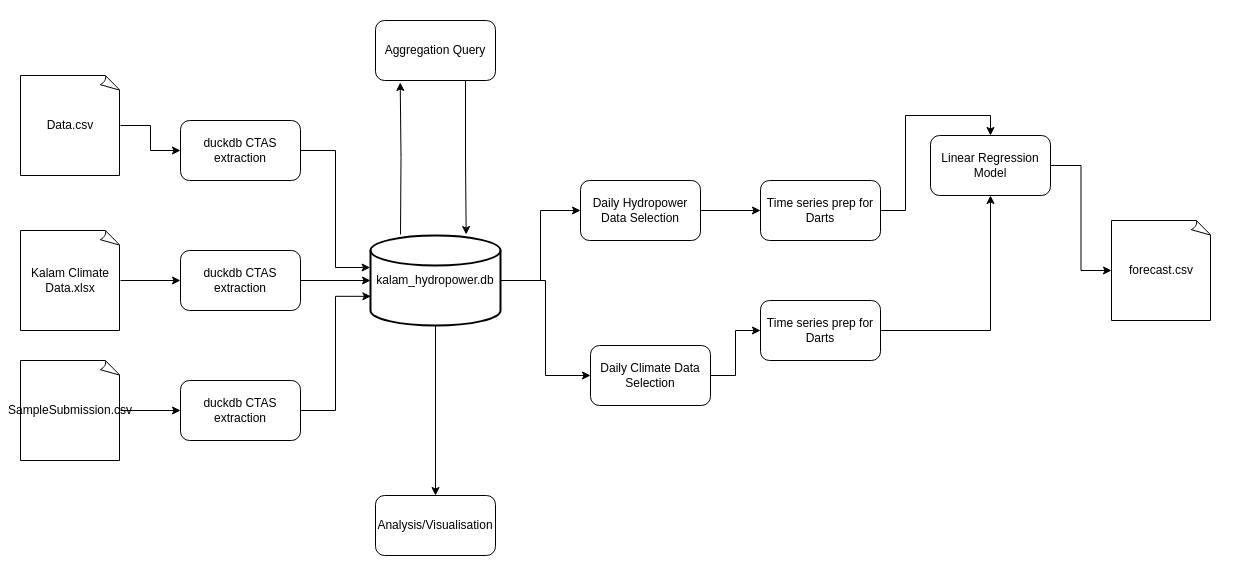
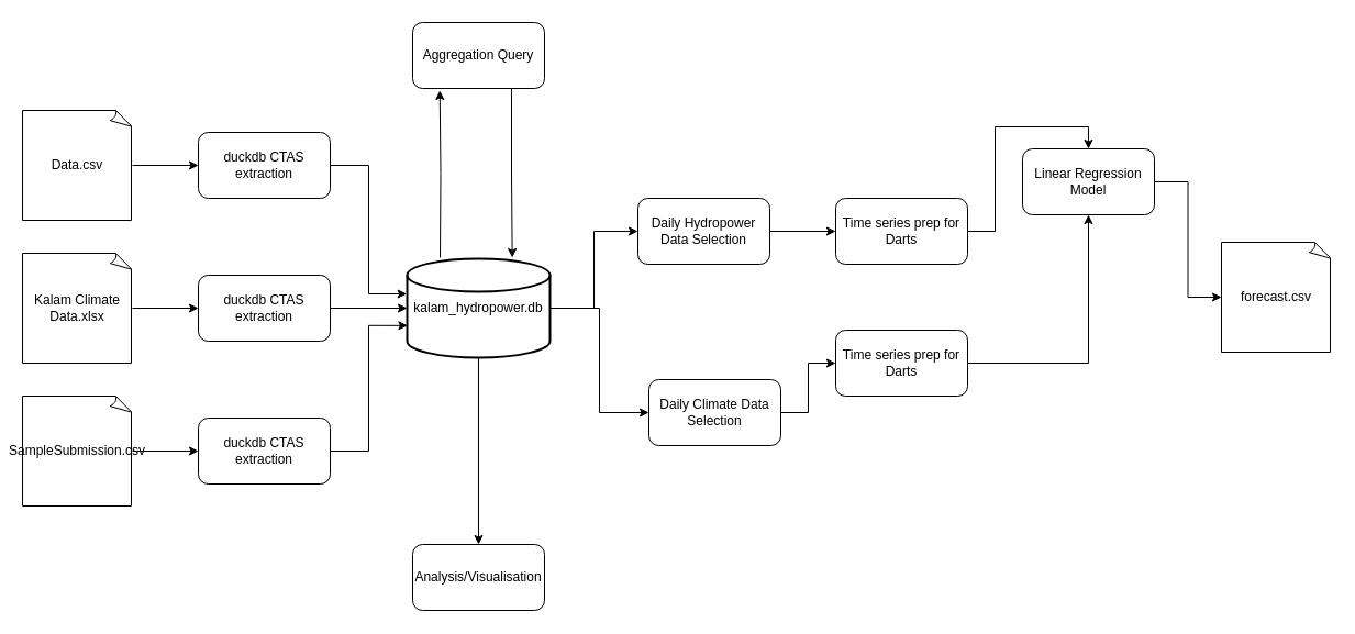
  <mxCell id="0" />
  <mxCell id="1" parent="0" />
  <mxCell id="2" style="edgeStyle=orthogonalEdgeStyle;rounded=0;orthogonalLoop=1;jettySize=auto;html=1;entryX=0;entryY=0.5;entryDx=0;entryDy=0;" edge="1" parent="1" source="3" target="8"><mxGeometry relative="1" as="geometry" /></mxCell>
- <mxCell id="3" value="Data.csv" style="whiteSpace=wrap;html=1;shape=mxgraph.basic.document" vertex="1" parent="1"><mxGeometry x="20" y="75" width="100" height="100" as="geometry" /></mxCell>
+ <mxCell id="3" value="Data.csv" style="whiteSpace=wrap;html=1;shape=mxgraph.basic.document" vertex="1" parent="1"><mxGeometry x="20" y="100" width="100" height="100" as="geometry" /></mxCell>
  <mxCell id="4" style="edgeStyle=orthogonalEdgeStyle;rounded=0;orthogonalLoop=1;jettySize=auto;html=1;" edge="1" parent="1" source="5" target="9"><mxGeometry relative="1" as="geometry" /></mxCell>
  <mxCell id="5" value="Kalam Climate Data.xlsx" style="whiteSpace=wrap;html=1;shape=mxgraph.basic.document" vertex="1" parent="1"><mxGeometry x="20" y="230" width="100" height="100" as="geometry" /></mxCell>
  <mxCell id="6" style="edgeStyle=orthogonalEdgeStyle;rounded=0;orthogonalLoop=1;jettySize=auto;html=1;entryX=0;entryY=0.5;entryDx=0;entryDy=0;" edge="1" parent="1" source="7" target="10"><mxGeometry relative="1" as="geometry" /></mxCell>
  <mxCell id="7" value="SampleSubmission.csv" style="whiteSpace=wrap;html=1;shape=mxgraph.basic.document" vertex="1" parent="1"><mxGeometry x="20" y="360" width="100" height="100" as="geometry" /></mxCell>
  <mxCell id="8" value="duckdb CTAS extraction" style="rounded=1;whiteSpace=wrap;html=1;" vertex="1" parent="1"><mxGeometry x="180" y="120" width="120" height="60" as="geometry" /></mxCell>
  <mxCell id="9" value="duckdb CTAS extraction" style="rounded=1;whiteSpace=wrap;html=1;" vertex="1" parent="1"><mxGeometry x="180" y="250" width="120" height="60" as="geometry" /></mxCell>
  <mxCell id="10" value="duckdb CTAS extraction" style="rounded=1;whiteSpace=wrap;html=1;" vertex="1" parent="1"><mxGeometry x="180" y="380" width="120" height="60" as="geometry" /></mxCell>
  <mxCell id="11" style="edgeStyle=orthogonalEdgeStyle;rounded=0;orthogonalLoop=1;jettySize=auto;html=1;entryX=0.206;entryY=1.033;entryDx=0;entryDy=0;entryPerimeter=0;" edge="1" parent="1" target="19"><mxGeometry relative="1" as="geometry"><mxPoint x="400" y="234" as="sourcePoint" /></mxGeometry></mxCell>
  <mxCell id="12" style="edgeStyle=orthogonalEdgeStyle;rounded=0;orthogonalLoop=1;jettySize=auto;html=1;entryX=0;entryY=0.5;entryDx=0;entryDy=0;" edge="1" parent="1" source="15" target="22"><mxGeometry relative="1" as="geometry" /></mxCell>
  <mxCell id="13" style="edgeStyle=orthogonalEdgeStyle;rounded=0;orthogonalLoop=1;jettySize=auto;html=1;entryX=0;entryY=0.5;entryDx=0;entryDy=0;" edge="1" parent="1" source="15" target="24"><mxGeometry relative="1" as="geometry" /></mxCell>
  <mxCell id="14" style="edgeStyle=orthogonalEdgeStyle;rounded=0;orthogonalLoop=1;jettySize=auto;html=1;entryX=0.5;entryY=0;entryDx=0;entryDy=0;" edge="1" parent="1" source="15" target="32"><mxGeometry relative="1" as="geometry"><mxPoint x="440" y="510" as="targetPoint" /></mxGeometry></mxCell>
  <mxCell id="15" value="kalam_hydropower.db" style="strokeWidth=2;html=1;shape=mxgraph.flowchart.database;whiteSpace=wrap;" vertex="1" parent="1"><mxGeometry x="370" y="235" width="130" height="90" as="geometry" /></mxCell>
  <mxCell id="16" style="edgeStyle=orthogonalEdgeStyle;rounded=0;orthogonalLoop=1;jettySize=auto;html=1;entryX=-0.003;entryY=0.356;entryDx=0;entryDy=0;entryPerimeter=0;" edge="1" parent="1" source="8" target="15"><mxGeometry relative="1" as="geometry" /></mxCell>
  <mxCell id="17" style="edgeStyle=orthogonalEdgeStyle;rounded=0;orthogonalLoop=1;jettySize=auto;html=1;entryX=0;entryY=0.5;entryDx=0;entryDy=0;entryPerimeter=0;" edge="1" parent="1" source="9" target="15"><mxGeometry relative="1" as="geometry" /></mxCell>
  <mxCell id="18" style="edgeStyle=orthogonalEdgeStyle;rounded=0;orthogonalLoop=1;jettySize=auto;html=1;entryX=0.003;entryY=0.676;entryDx=0;entryDy=0;entryPerimeter=0;" edge="1" parent="1" source="10" target="15"><mxGeometry relative="1" as="geometry" /></mxCell>
  <mxCell id="19" value="Aggregation Query" style="rounded=1;whiteSpace=wrap;html=1;" vertex="1" parent="1"><mxGeometry x="375" y="20" width="120" height="60" as="geometry" /></mxCell>
  <mxCell id="20" style="edgeStyle=orthogonalEdgeStyle;rounded=0;orthogonalLoop=1;jettySize=auto;html=1;exitX=0.75;exitY=1;exitDx=0;exitDy=0;entryX=0.736;entryY=-0.011;entryDx=0;entryDy=0;entryPerimeter=0;" edge="1" parent="1" source="19" target="15"><mxGeometry relative="1" as="geometry" /></mxCell>
  <mxCell id="21" style="edgeStyle=orthogonalEdgeStyle;rounded=0;orthogonalLoop=1;jettySize=auto;html=1;entryX=0;entryY=0.5;entryDx=0;entryDy=0;" edge="1" parent="1" source="22" target="26"><mxGeometry relative="1" as="geometry" /></mxCell>
  <mxCell id="22" value="Daily Hydropower Data Selection" style="rounded=1;whiteSpace=wrap;html=1;" vertex="1" parent="1"><mxGeometry x="580" y="180" width="120" height="60" as="geometry" /></mxCell>
  <mxCell id="23" style="edgeStyle=orthogonalEdgeStyle;rounded=0;orthogonalLoop=1;jettySize=auto;html=1;entryX=0;entryY=0.5;entryDx=0;entryDy=0;" edge="1" parent="1" source="24" target="28"><mxGeometry relative="1" as="geometry" /></mxCell>
  <mxCell id="24" value="Daily Climate Data Selection" style="rounded=1;whiteSpace=wrap;html=1;" vertex="1" parent="1"><mxGeometry x="590" y="345" width="120" height="60" as="geometry" /></mxCell>
  <mxCell id="25" style="edgeStyle=orthogonalEdgeStyle;rounded=0;orthogonalLoop=1;jettySize=auto;html=1;entryX=0.5;entryY=0;entryDx=0;entryDy=0;" edge="1" parent="1" source="26" target="29"><mxGeometry relative="1" as="geometry" /></mxCell>
  <mxCell id="26" value="Time series prep for Darts" style="rounded=1;whiteSpace=wrap;html=1;" vertex="1" parent="1"><mxGeometry x="760" y="180" width="120" height="60" as="geometry" /></mxCell>
  <mxCell id="27" style="edgeStyle=orthogonalEdgeStyle;rounded=0;orthogonalLoop=1;jettySize=auto;html=1;entryX=0.5;entryY=1;entryDx=0;entryDy=0;" edge="1" parent="1" source="28" target="29"><mxGeometry relative="1" as="geometry" /></mxCell>
  <mxCell id="28" value="Time series prep for Darts" style="rounded=1;whiteSpace=wrap;html=1;" vertex="1" parent="1"><mxGeometry x="760" y="300" width="120" height="60" as="geometry" /></mxCell>
  <mxCell id="29" value="Linear Regression Model" style="rounded=1;whiteSpace=wrap;html=1;" vertex="1" parent="1"><mxGeometry x="930" y="135" width="120" height="60" as="geometry" /></mxCell>
  <mxCell id="30" value="forecast.csv" style="whiteSpace=wrap;html=1;shape=mxgraph.basic.document" vertex="1" parent="1"><mxGeometry x="1111" y="220" width="100" height="100" as="geometry" /></mxCell>
  <mxCell id="31" style="edgeStyle=orthogonalEdgeStyle;rounded=0;orthogonalLoop=1;jettySize=auto;html=1;entryX=0;entryY=0.5;entryDx=0;entryDy=0;entryPerimeter=0;" edge="1" parent="1" source="29" target="30"><mxGeometry relative="1" as="geometry" /></mxCell>
  <mxCell id="32" value="Analysis/Visualisation" style="rounded=1;whiteSpace=wrap;html=1;" vertex="1" parent="1"><mxGeometry x="375" y="495" width="120" height="60" as="geometry" /></mxCell>
